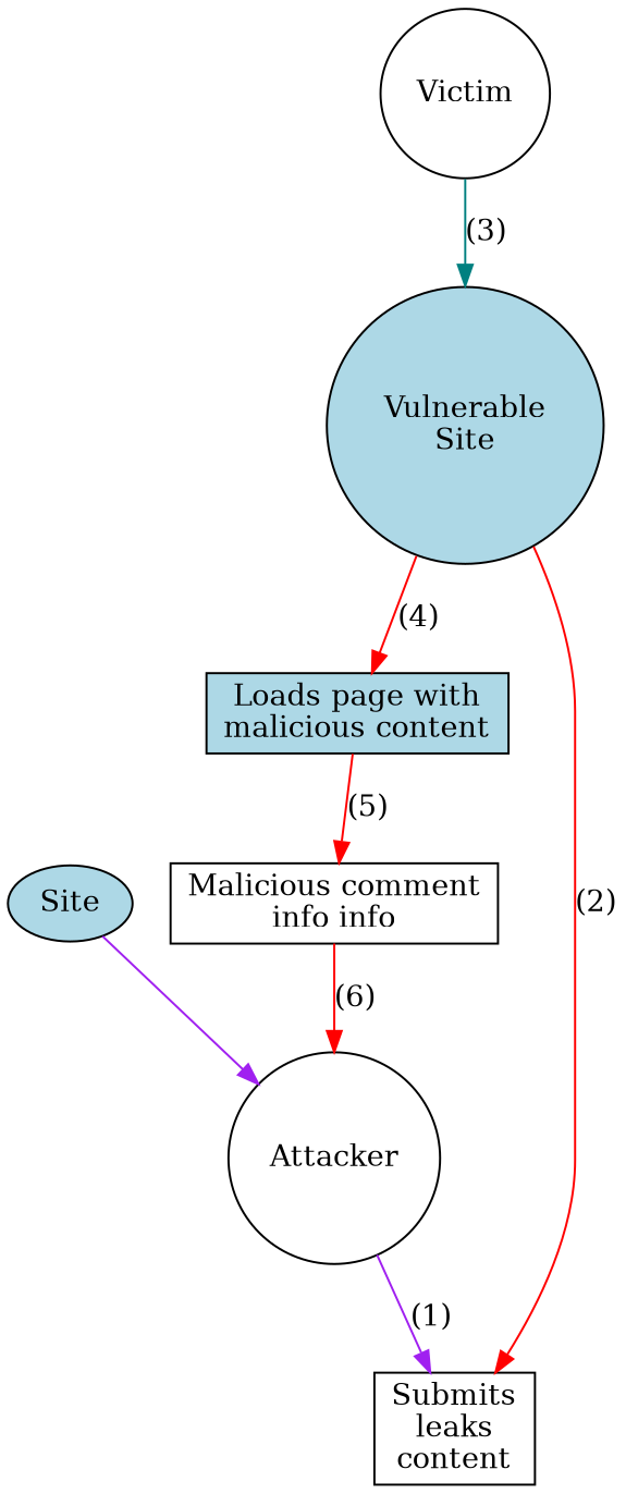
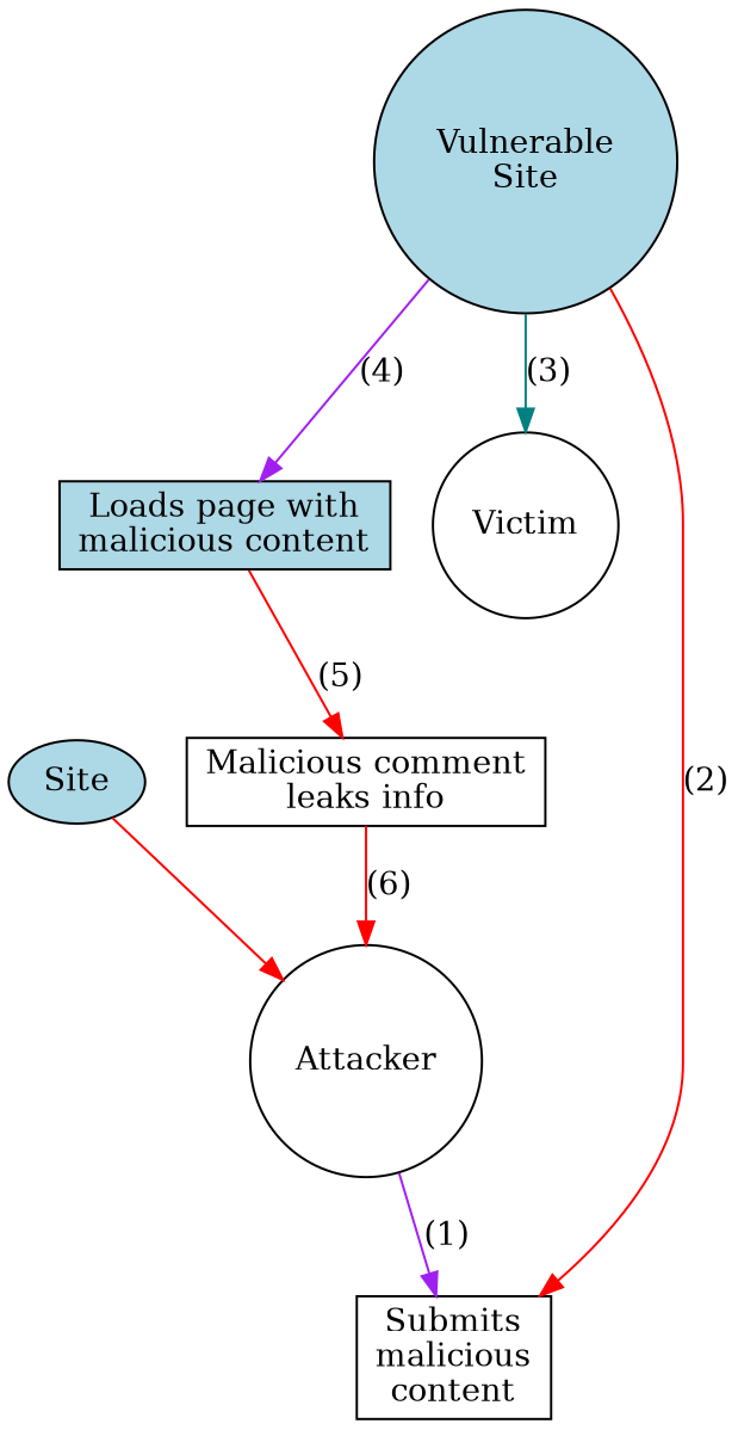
  digraph {
    node [fillcolor=white shape=circle style=filled]
    edge [color=red]
    n1 [fillcolor=lightblue label=Site shape=oval]
    n2 [label=Attacker]
-   n3 [label="Submits\nleaks\ncontent" shape=record]
+   n3 [label="Submits\nmalicious\ncontent" shape=record]
    n4 [label=Victim]
    n5 [fillcolor=lightblue label="Vulnerable\nSite"]
    n6 [fillcolor=lightblue label="Loads page with\nmalicious content" shape=record]
-   n7 [label="Malicious comment\ninfo info" shape=record]
-   n1 -> n2 [color=purple]
+   n7 [label="Malicious comment\nleaks info" shape=record]
+   n1 -> n2
    n2 -> n3 [color=purple label="(1)"]
-   n4 -> n5 [color=teal label="(3)"]
+   n5 -> n4 [color=teal label="(3)"]
    n5 -> n3 [label="(2)"]
-   n5 -> n6 [label="(4)"]
+   n5 -> n6 [color=purple label="(4)"]
    n6 -> n7 [label="(5)"]
    n7 -> n2 [label="(6)"]
  }
